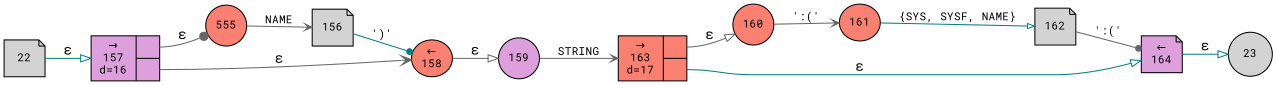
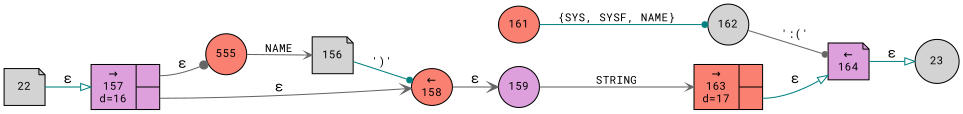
  digraph {
    fontname="Roboto Mono"
    rankdir=LR
    node [fillcolor=salmon fixedsize=true fontname="Roboto Mono" fontsize=11 shape=circle style=filled peripheries=1]
    edge [arrowhead=onormal color=gray40 fontname="Roboto Mono"]
    n1 [fillcolor=lightgrey label=23 width=.6 peripheries=""]
-   n2 [label=160 width=.55]
    n3 [label=161 shape=ellipse width=.55]
-   n4 [fillcolor=lightgrey label=162 shape=note width=.55]
+   n4 [fillcolor=lightgrey label=162 width=.55]
    n5 [fillcolor=plum label="&larr;\n164" shape=note width=.55]
    n6 [fixedsize=false label="{&rarr;\n163\nd=17|{<p0>|<p1>}}" shape=record]
    n7 [fillcolor=lightgrey label=22 shape=note width=.55]
    n8 [fillcolor=plum fixedsize=false label="{&rarr;\n157\nd=16|{<p0>|<p1>}}" shape=record]
    n9 [label=555 width=.55]
    n10 [label="&larr;\n158" shape=ellipse width=.55]
    n11 [fillcolor=lightgrey label=156 shape=note width=.55]
    n12 [fillcolor=plum label=159 width=.55]
-   n2 -> n3 [arrowhead=vee arrowsize=.7 fontsize=11 label="':('"]
-   n3 -> n4 [arrowsize=.7 color=teal fontsize=11 label="{SYS, SYSF, NAME}"]
+   n3 -> n4 [arrowhead=dot arrowsize=.7 color=teal fontsize=11 label="{SYS, SYSF, NAME}"]
    n4 -> n5 [arrowhead=dot arrowsize=.7 fontsize=11 label="':('"]
    n5 -> n1 [color=teal label="&epsilon;"]
-   n6 -> n2 [label="&epsilon;" tailport=p0]
    n6 -> n5 [color=teal label="&epsilon;" tailport=p1]
    n7 -> n8 [color=teal label="&epsilon;"]
    n8 -> n9 [arrowhead=dot label="&epsilon;" tailport=p0]
    n8 -> n10 [arrowhead=vee label="&epsilon;" tailport=p1]
    n9 -> n11 [arrowhead=vee arrowsize=.7 fontsize=11 label=NAME]
-   n10 -> n12 [label="&epsilon;"]
+   n10 -> n12 [arrowhead=vee label="&epsilon;"]
    n11 -> n10 [arrowhead=dot arrowsize=.7 color=teal fontsize=11 label="')'"]
    n12 -> n6 [arrowhead=vee arrowsize=.7 fontsize=11 label=STRING]
  }
